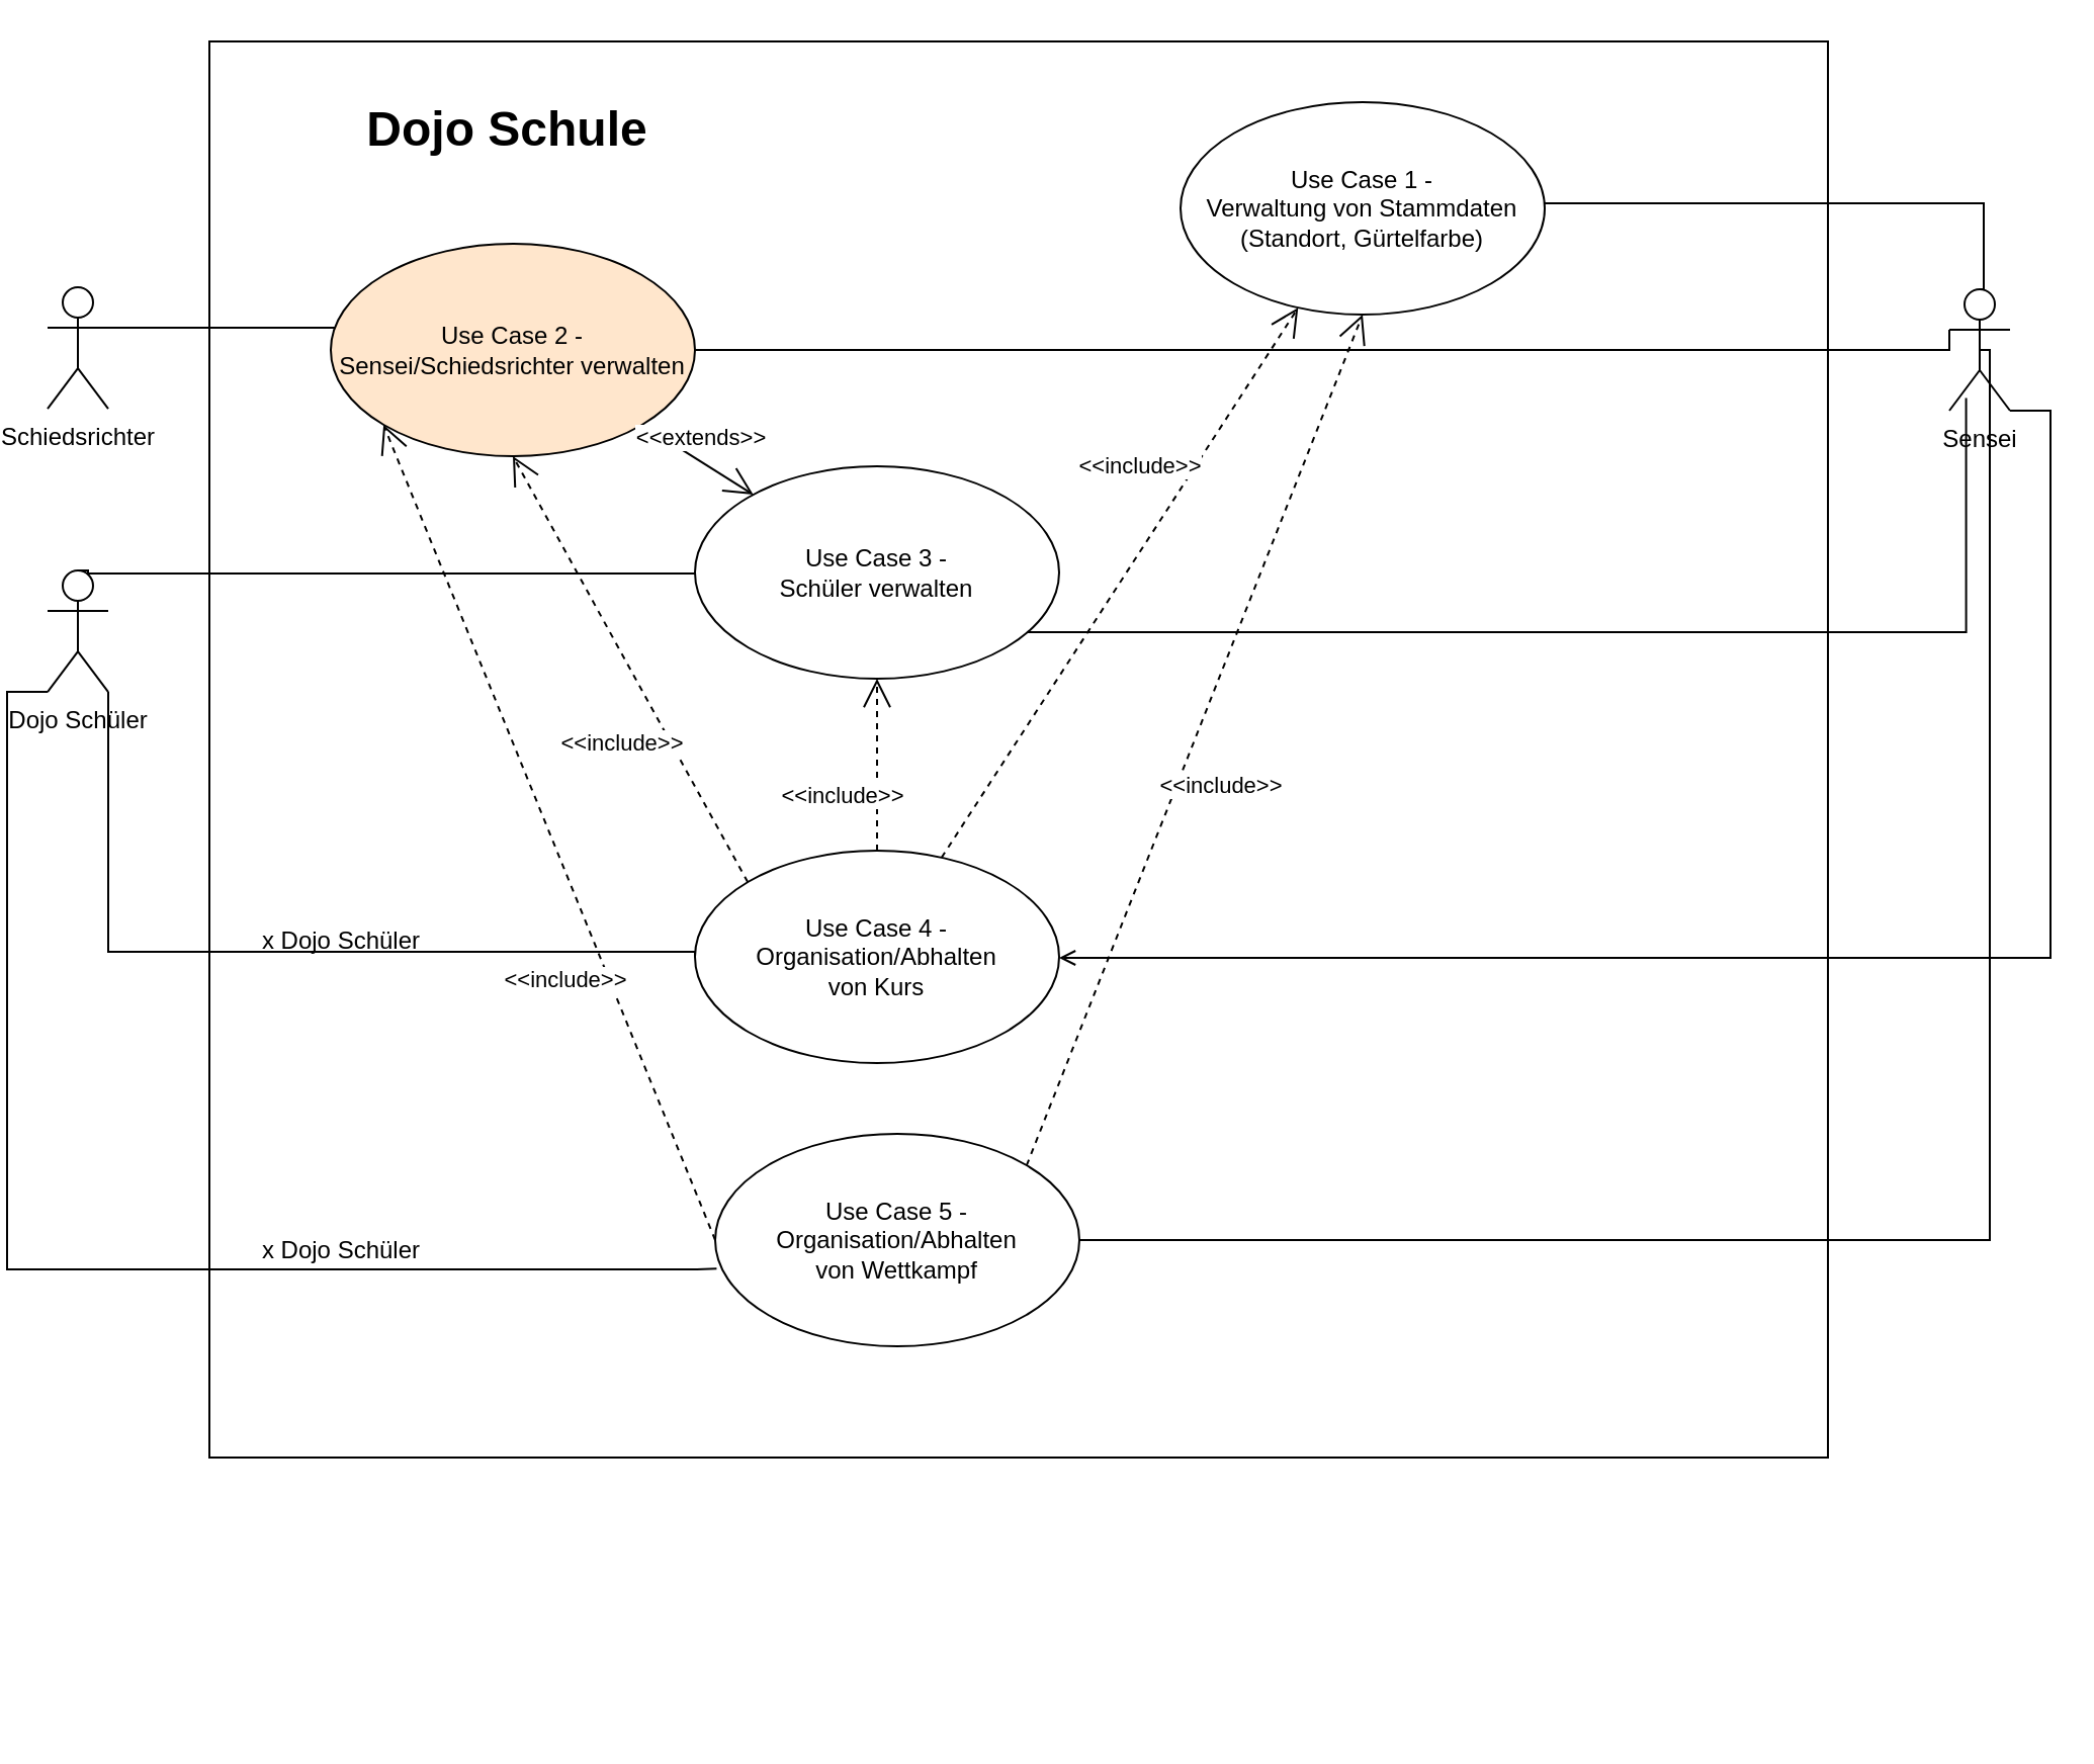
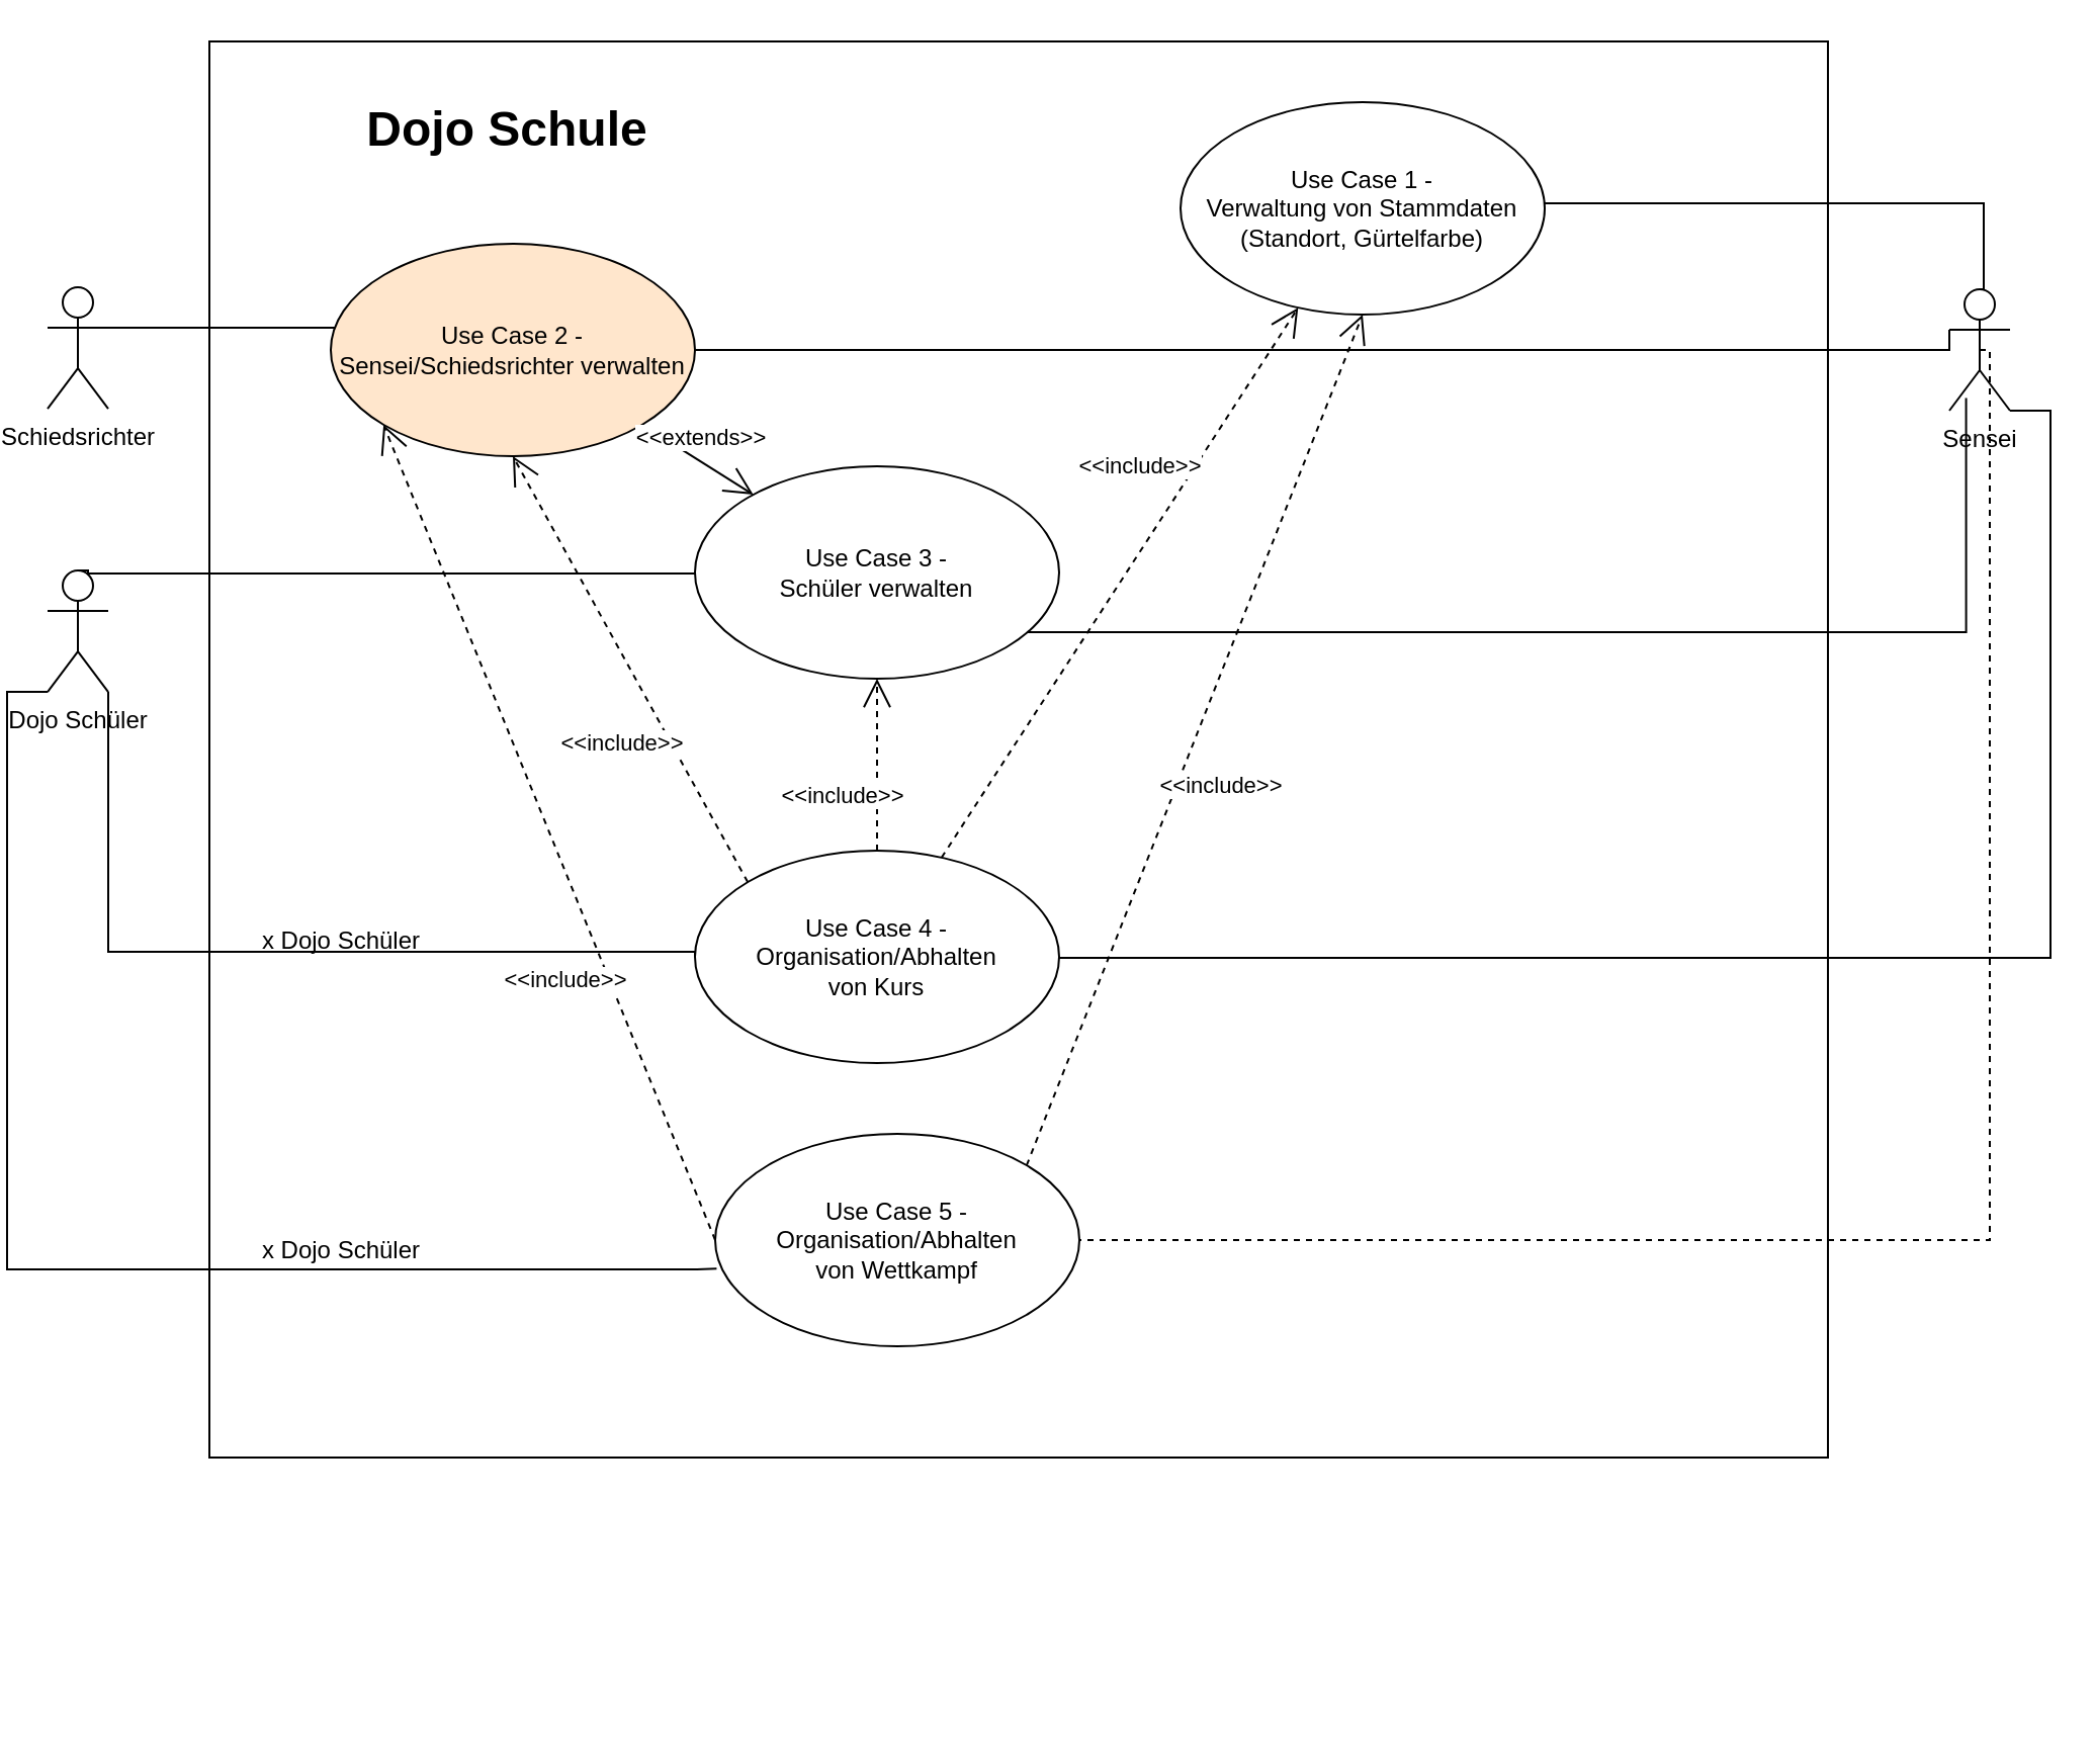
  <mxCell id="0" />
  <mxCell id="1" parent="0" />
  <mxCell id="2" value="" style="group" vertex="1" connectable="0" parent="1"><mxGeometry x="100" y="20" width="800" height="830" as="geometry" /></mxCell>
  <mxCell id="3" value="" style="html=1;whiteSpace=wrap;" vertex="1" parent="2"><mxGeometry width="800" height="700" as="geometry" /></mxCell>
  <mxCell id="4" value="Dojo Schule" style="text;strokeColor=none;fillColor=none;html=1;fontSize=24;fontStyle=1;verticalAlign=middle;align=center;" vertex="1" parent="2"><mxGeometry x="55.714" y="14.722" width="182.143" height="58.889" as="geometry" /></mxCell>
  <mxCell id="5" value="Use Case 3 -&lt;br&gt;Schüler verwalten" style="ellipse;whiteSpace=wrap;html=1;rotation=0;" vertex="1" parent="2"><mxGeometry x="240" y="210" width="180" height="105" as="geometry" /></mxCell>
  <mxCell id="6" value="Dojo Schüler" style="shape=umlActor;verticalLabelPosition=bottom;verticalAlign=top;html=1;" vertex="1" parent="2"><mxGeometry x="-80" y="261.53" width="30" height="60" as="geometry" /></mxCell>
  <mxCell id="7" value="" style="edgeStyle=orthogonalEdgeStyle;rounded=0;orthogonalLoop=1;jettySize=auto;html=1;endArrow=none;endFill=0;exitX=0.5;exitY=0;exitDx=0;exitDy=0;exitPerimeter=0;" edge="1" parent="2" source="6" target="5"><mxGeometry relative="1" as="geometry"><Array as="points"><mxPoint x="-60" y="261" /><mxPoint x="-60" y="263" /></Array></mxGeometry></mxCell>
  <mxCell id="8" value="Use Case 2 -&lt;br&gt;Sensei/Schiedsrichter verwalten" style="ellipse;whiteSpace=wrap;html=1;rotation=0;fillColor=#ffe6cc;" vertex="1" parent="2"><mxGeometry x="60" y="100" width="180" height="105" as="geometry" /></mxCell>
  <mxCell id="9" value="" style="edgeStyle=orthogonalEdgeStyle;rounded=0;orthogonalLoop=1;jettySize=auto;html=1;endArrow=none;endFill=0;exitX=1;exitY=0.333;exitDx=0;exitDy=0;exitPerimeter=0;" edge="1" parent="2" source="10" target="8"><mxGeometry relative="1" as="geometry"><Array as="points"><mxPoint x="10" y="142" /><mxPoint x="10" y="142" /></Array></mxGeometry></mxCell>
  <mxCell id="10" value="Schiedsrichter" style="shape=umlActor;verticalLabelPosition=bottom;verticalAlign=top;html=1;" vertex="1" parent="2"><mxGeometry x="-80" y="121.53" width="30" height="60" as="geometry" /></mxCell>
  <mxCell id="11" value="Use Case 1 -&lt;br&gt;Verwaltung von Stammdaten&lt;br&gt;(Standort, Gürtelfarbe)" style="ellipse;whiteSpace=wrap;html=1;rotation=0;" vertex="1" parent="2"><mxGeometry x="480" y="30" width="180" height="105" as="geometry" /></mxCell>
  <mxCell id="12" value="Use Case 4 -&lt;br&gt;Organisation/Abhalten &lt;br&gt;von Kurs" style="ellipse;whiteSpace=wrap;html=1;rotation=0;" vertex="1" parent="2"><mxGeometry x="240" y="400" width="180" height="105" as="geometry" /></mxCell>
  <mxCell id="13" value="&amp;lt;&amp;lt;include&amp;gt;&amp;gt;" style="endArrow=open;endSize=12;dashed=1;html=1;rounded=0;" edge="1" parent="2" source="12" target="5"><mxGeometry x="-0.374" y="17" width="160" relative="1" as="geometry"><mxPoint x="390" y="420" as="sourcePoint" /><mxPoint x="550" y="420" as="targetPoint" /><Array as="points" /><mxPoint as="offset" /></mxGeometry></mxCell>
  <mxCell id="14" value="&amp;lt;&amp;lt;include&amp;gt;&amp;gt;" style="endArrow=open;endSize=12;dashed=1;html=1;rounded=0;" edge="1" parent="2" source="12" target="11"><mxGeometry x="0.332" y="23" width="160" relative="1" as="geometry"><mxPoint x="390" y="420" as="sourcePoint" /><mxPoint x="550" y="420" as="targetPoint" /><mxPoint as="offset" /></mxGeometry></mxCell>
  <mxCell id="15" value="&amp;lt;&amp;lt;include&amp;gt;&amp;gt;" style="endArrow=open;endSize=12;dashed=1;html=1;rounded=0;exitX=0;exitY=0;exitDx=0;exitDy=0;entryX=0.5;entryY=1;entryDx=0;entryDy=0;" edge="1" parent="2" source="12" target="8"><mxGeometry x="-0.251" y="22" width="160" relative="1" as="geometry"><mxPoint x="299.997" y="510.0" as="sourcePoint" /><mxPoint x="302.767" y="204.999" as="targetPoint" /><Array as="points" /><mxPoint x="1" as="offset" /></mxGeometry></mxCell>
  <mxCell id="16" style="edgeStyle=orthogonalEdgeStyle;rounded=0;orthogonalLoop=1;jettySize=auto;html=1;endArrow=none;endFill=0;entryX=0;entryY=0.5;entryDx=0;entryDy=0;exitX=1;exitY=1;exitDx=0;exitDy=0;exitPerimeter=0;" edge="1" parent="2" source="6" target="12"><mxGeometry relative="1" as="geometry"><mxPoint x="-65" y="261.53" as="sourcePoint" /><mxPoint x="330" y="445" as="targetPoint" /><Array as="points"><mxPoint x="-50" y="450" /><mxPoint x="240" y="450" /></Array></mxGeometry></mxCell>
  <mxCell id="17" value="" style="group" vertex="1" connectable="0" parent="2"><mxGeometry x="-65" y="430" width="185" height="30" as="geometry" /></mxCell>
  <mxCell id="18" value="x Dojo Schüler" style="text;html=1;align=center;verticalAlign=middle;whiteSpace=wrap;rounded=0;" vertex="1" parent="17"><mxGeometry x="75.71" width="109.29" height="30" as="geometry" /></mxCell>
  <mxCell id="19" value="" style="endArrow=open;endFill=1;endSize=12;html=1;rounded=0;exitX=1;exitY=1;exitDx=0;exitDy=0;" edge="1" parent="2" source="8" target="5"><mxGeometry width="160" relative="1" as="geometry"><mxPoint x="220" y="170" as="sourcePoint" /><mxPoint x="380" y="170" as="targetPoint" /></mxGeometry></mxCell>
  <mxCell id="20" value="&amp;lt;&amp;lt;extends&amp;gt;&amp;gt;" style="edgeLabel;html=1;align=center;verticalAlign=middle;resizable=0;points=[];" vertex="1" connectable="0" parent="19"><mxGeometry x="-0.127" y="10" relative="1" as="geometry"><mxPoint as="offset" /></mxGeometry></mxCell>
  <mxCell id="21" value="Use Case 5 -&lt;br&gt;Organisation/Abhalten &lt;br&gt;von Wettkampf" style="ellipse;whiteSpace=wrap;html=1;rotation=0;" vertex="1" parent="2"><mxGeometry x="250" y="540" width="180" height="105" as="geometry" /></mxCell>
  <mxCell id="22" style="edgeStyle=orthogonalEdgeStyle;rounded=0;orthogonalLoop=1;jettySize=auto;html=1;endArrow=none;endFill=0;entryX=0.004;entryY=0.635;entryDx=0;entryDy=0;exitX=0;exitY=1;exitDx=0;exitDy=0;exitPerimeter=0;entryPerimeter=0;" edge="1" parent="2" source="6" target="21"><mxGeometry relative="1" as="geometry"><mxPoint x="-80" y="479" as="sourcePoint" /><mxPoint x="240" y="610" as="targetPoint" /><Array as="points"><mxPoint x="-100" y="321" /><mxPoint x="-100" y="607" /><mxPoint x="241" y="607" /></Array></mxGeometry></mxCell>
  <mxCell id="23" value="x Dojo Schüler" style="text;html=1;align=center;verticalAlign=middle;whiteSpace=wrap;rounded=0;" vertex="1" parent="2"><mxGeometry x="10.71" y="582.5" width="109.29" height="30" as="geometry" /></mxCell>
  <mxCell id="24" value="&amp;lt;&amp;lt;include&amp;gt;&amp;gt;" style="endArrow=open;endSize=12;dashed=1;html=1;rounded=0;exitX=0;exitY=0.5;exitDx=0;exitDy=0;entryX=0;entryY=1;entryDx=0;entryDy=0;" edge="1" parent="2" source="21" target="8"><mxGeometry x="-0.326" y="20" width="160" relative="1" as="geometry"><mxPoint x="276" y="426" as="sourcePoint" /><mxPoint x="160" y="215" as="targetPoint" /><Array as="points" /><mxPoint as="offset" /></mxGeometry></mxCell>
  <mxCell id="25" value="&amp;lt;&amp;lt;include&amp;gt;&amp;gt;" style="endArrow=open;endSize=12;dashed=1;html=1;rounded=0;exitX=1;exitY=0;exitDx=0;exitDy=0;entryX=0.5;entryY=1;entryDx=0;entryDy=0;" edge="1" parent="2" source="21" target="11"><mxGeometry x="-0.07" y="-20" width="160" relative="1" as="geometry"><mxPoint x="372" y="413" as="sourcePoint" /><mxPoint x="548" y="142" as="targetPoint" /><mxPoint as="offset" /></mxGeometry></mxCell>
  <mxCell id="26" value="Sensei" style="shape=umlActor;verticalLabelPosition=bottom;verticalAlign=top;html=1;" vertex="1" parent="1"><mxGeometry x="960" y="142.5" width="30" height="60" as="geometry" /></mxCell>
  <mxCell id="27" value="" style="edgeStyle=orthogonalEdgeStyle;rounded=0;orthogonalLoop=1;jettySize=auto;html=1;entryX=1;entryY=0.5;entryDx=0;entryDy=0;endArrow=none;endFill=0;exitX=0;exitY=0.333;exitDx=0;exitDy=0;exitPerimeter=0;" edge="1" parent="1" source="26" target="8"><mxGeometry relative="1" as="geometry"><Array as="points"><mxPoint x="960" y="173" /></Array></mxGeometry></mxCell>
  <mxCell id="28" value="" style="edgeStyle=orthogonalEdgeStyle;rounded=0;orthogonalLoop=1;jettySize=auto;html=1;endArrow=none;endFill=0;exitX=0.276;exitY=0.895;exitDx=0;exitDy=0;exitPerimeter=0;" edge="1" parent="1" source="26" target="5"><mxGeometry relative="1" as="geometry"><mxPoint x="730" y="311.471" as="sourcePoint" /><Array as="points"><mxPoint x="968" y="312" /></Array></mxGeometry></mxCell>
- <mxCell id="29" style="edgeStyle=orthogonalEdgeStyle;rounded=0;orthogonalLoop=1;jettySize=auto;html=1;endArrow=open;endFill=0;exitX=1;exitY=1;exitDx=0;exitDy=0;exitPerimeter=0;" edge="1" parent="1" source="26" target="12"><mxGeometry relative="1" as="geometry"><mxPoint x="1070" y="270" as="sourcePoint" /><Array as="points"><mxPoint x="1010" y="203" /><mxPoint x="1010" y="473" /></Array></mxGeometry></mxCell>
+ <mxCell id="29" style="edgeStyle=orthogonalEdgeStyle;rounded=0;orthogonalLoop=1;jettySize=auto;html=1;endArrow=none;endFill=0;exitX=1;exitY=1;exitDx=0;exitDy=0;exitPerimeter=0;" edge="1" parent="1" source="26" target="12"><mxGeometry relative="1" as="geometry"><mxPoint x="1070" y="270" as="sourcePoint" /><Array as="points"><mxPoint x="1010" y="203" /><mxPoint x="1010" y="473" /></Array></mxGeometry></mxCell>
  <mxCell id="30" value="" style="edgeStyle=orthogonalEdgeStyle;rounded=0;orthogonalLoop=1;jettySize=auto;html=1;endArrow=none;endFill=0;exitX=0.5;exitY=0;exitDx=0;exitDy=0;exitPerimeter=0;" edge="1" parent="1" source="26" target="11"><mxGeometry relative="1" as="geometry"><mxPoint x="1060" y="100" as="sourcePoint" /><Array as="points"><mxPoint x="977" y="143" /><mxPoint x="977" y="100" /></Array></mxGeometry></mxCell>
- <mxCell id="31" style="edgeStyle=orthogonalEdgeStyle;rounded=0;orthogonalLoop=1;jettySize=auto;html=1;endArrow=none;endFill=0;entryX=1;entryY=0.5;entryDx=0;entryDy=0;exitX=0.5;exitY=0.5;exitDx=0;exitDy=0;exitPerimeter=0;" edge="1" parent="1" source="26" target="21"><mxGeometry relative="1" as="geometry"><mxPoint x="975" y="173" as="sourcePoint" /><mxPoint x="520" y="618" as="targetPoint" /><Array as="points"><mxPoint x="980" y="173" /><mxPoint x="980" y="613" /></Array></mxGeometry></mxCell>
+ <mxCell id="31" style="edgeStyle=orthogonalEdgeStyle;rounded=0;orthogonalLoop=1;jettySize=auto;html=1;endArrow=none;endFill=0;entryX=1;entryY=0.5;entryDx=0;entryDy=0;exitX=0.5;exitY=0.5;exitDx=0;exitDy=0;exitPerimeter=0;dashed=1;" edge="1" parent="1" source="26" target="21"><mxGeometry relative="1" as="geometry"><mxPoint x="975" y="173" as="sourcePoint" /><mxPoint x="520" y="618" as="targetPoint" /><Array as="points"><mxPoint x="980" y="173" /><mxPoint x="980" y="613" /></Array></mxGeometry></mxCell>
